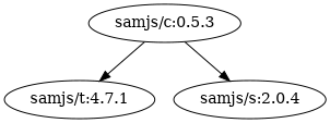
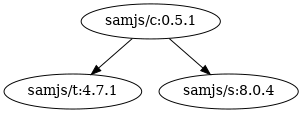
  digraph {
    n1 [label="samjs/t:4.7.1"]
-   "samjs/c:0.5.1" [label="samjs/c:0.5.3"]
-   "samjs/s:2.0.4"
+   "samjs/c:0.5.1"
+   "samjs/s:2.0.4" [label="samjs/s:8.0.4"]
    "samjs/c:0.5.1" -> n1
    "samjs/c:0.5.1" -> "samjs/s:2.0.4"
  }
